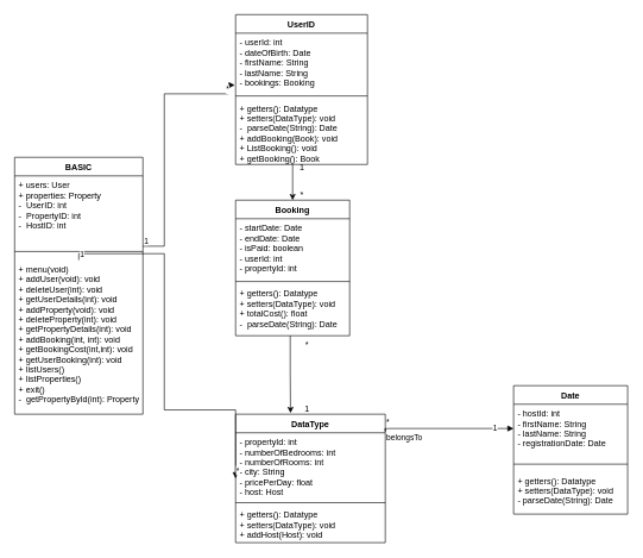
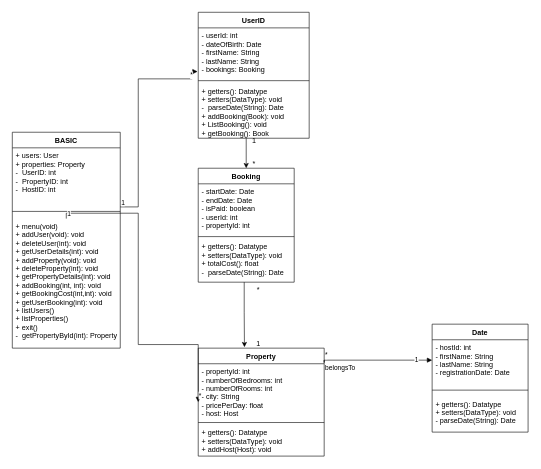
  <mxCell id="0" />
  <mxCell id="1" parent="0" />
  <mxCell id="2" value="BASIC" style="swimlane;fontStyle=1;align=center;verticalAlign=top;childLayout=stackLayout;horizontal=1;startSize=26;horizontalStack=0;resizeParent=1;resizeParentMax=0;resizeLast=0;collapsible=1;marginBottom=0;" parent="1" vertex="1"><mxGeometry x="20" y="220" width="180" height="360" as="geometry" /></mxCell>
  <mxCell id="3" value="+ users: User&#10;+ properties: Property&#10;-  UserID: int&#10;-  PropertyID: int&#10;-  HostID: int&#10;&#10;" style="text;strokeColor=none;fillColor=none;align=left;verticalAlign=top;spacingLeft=4;spacingRight=4;overflow=hidden;rotatable=0;points=[[0,0.5],[1,0.5]];portConstraint=eastwest;" parent="2" vertex="1"><mxGeometry y="26" width="180" height="94" as="geometry" /></mxCell>
  <mxCell id="4" value="" style="line;strokeWidth=1;fillColor=none;align=left;verticalAlign=middle;spacingTop=-1;spacingLeft=3;spacingRight=3;rotatable=0;labelPosition=right;points=[];portConstraint=eastwest;strokeColor=inherit;" parent="2" vertex="1"><mxGeometry y="120" width="180" height="24" as="geometry" /></mxCell>
  <mxCell id="5" value="+ menu(void)&#10;+ addUser(void): void&#10;+ deleteUser(int): void&#10;+ getUserDetails(int): void&#10;+ addProperty(void): void&#10;+ deleteProperty(int): void&#10;+ getPropertyDetails(int): void&#10;+ addBooking(int, int): void&#10;+ getBookingCost(int,int): void&#10;+ getUserBooking(int): void&#10;+ listUsers()&#10;+ listProperties()&#10;+ exit()&#10;-  getPropertyById(int): Property&#10;" style="text;strokeColor=none;fillColor=none;align=left;verticalAlign=top;spacingLeft=4;spacingRight=4;overflow=hidden;rotatable=0;points=[[0,0.5],[1,0.5]];portConstraint=eastwest;" parent="2" vertex="1"><mxGeometry y="144" width="180" height="216" as="geometry" /></mxCell>
  <mxCell id="6" value="UserID" style="swimlane;fontStyle=1;align=center;verticalAlign=top;childLayout=stackLayout;horizontal=1;startSize=26;horizontalStack=0;resizeParent=1;resizeParentMax=0;resizeLast=0;collapsible=1;marginBottom=0;" parent="1" vertex="1"><mxGeometry x="330" width="185" height="210" as="geometry" y="20" /></mxCell>
  <mxCell id="7" value="- userId: int&#10;- dateOfBirth: Date&#10;- firstName: String&#10;- lastName: String&#10;- bookings: Booking" style="text;strokeColor=none;fillColor=none;align=left;verticalAlign=top;spacingLeft=4;spacingRight=4;overflow=hidden;rotatable=0;points=[[0,0.5],[1,0.5]];portConstraint=eastwest;" parent="6" vertex="1"><mxGeometry y="26" width="185" height="84" as="geometry" /></mxCell>
  <mxCell id="8" value="" style="line;strokeWidth=1;fillColor=none;align=left;verticalAlign=middle;spacingTop=-1;spacingLeft=3;spacingRight=3;rotatable=0;labelPosition=right;points=[];portConstraint=eastwest;strokeColor=inherit;" parent="6" vertex="1"><mxGeometry y="110" width="185" height="8" as="geometry" /></mxCell>
  <mxCell id="9" value="+ getters(): Datatype&#10;+ setters(DataType): void&#10;-  parseDate(String): Date&#10;+ addBooking(Book): void&#10;+ ListBooking(): void&#10;+ getBooking(): Book&#10;&#10;&#10;&#10;" style="text;strokeColor=none;fillColor=none;align=left;verticalAlign=top;spacingLeft=4;spacingRight=4;overflow=hidden;rotatable=0;points=[[0,0.5],[1,0.5]];portConstraint=eastwest;" parent="6" vertex="1"><mxGeometry y="118" width="185" height="92" as="geometry" /></mxCell>
  <mxCell id="10" value="Booking" style="swimlane;fontStyle=1;align=center;verticalAlign=top;childLayout=stackLayout;horizontal=1;startSize=26;horizontalStack=0;resizeParent=1;resizeParentMax=0;resizeLast=0;collapsible=1;marginBottom=0;" parent="1" vertex="1"><mxGeometry x="330" y="280" width="160" height="190" as="geometry" /></mxCell>
  <mxCell id="11" value="- startDate: Date&#10;- endDate: Date&#10;- isPaid: boolean&#10;- userId: int&#10;- propertyId: int" style="text;strokeColor=none;fillColor=none;align=left;verticalAlign=top;spacingLeft=4;spacingRight=4;overflow=hidden;rotatable=0;points=[[0,0.5],[1,0.5]];portConstraint=eastwest;" parent="10" vertex="1"><mxGeometry y="26" width="160" height="84" as="geometry" /></mxCell>
  <mxCell id="12" value="" style="line;strokeWidth=1;fillColor=none;align=left;verticalAlign=middle;spacingTop=-1;spacingLeft=3;spacingRight=3;rotatable=0;labelPosition=right;points=[];portConstraint=eastwest;strokeColor=inherit;" parent="10" vertex="1"><mxGeometry y="110" width="160" height="8" as="geometry" /></mxCell>
  <mxCell id="13" value="+ getters(): Datatype&#10;+ setters(DataType): void&#10;+ totalCost(): float&#10;-  parseDate(String): Date&#10;&#10;" style="text;strokeColor=none;fillColor=none;align=left;verticalAlign=top;spacingLeft=4;spacingRight=4;overflow=hidden;rotatable=0;points=[[0,0.5],[1,0.5]];portConstraint=eastwest;" parent="10" vertex="1"><mxGeometry y="118" width="160" height="72" as="geometry" /></mxCell>
- <mxCell id="14" value="DataType" style="swimlane;fontStyle=1;align=center;verticalAlign=top;childLayout=stackLayout;horizontal=1;startSize=26;horizontalStack=0;resizeParent=1;resizeParentMax=0;resizeLast=0;collapsible=1;marginBottom=0;" parent="1" vertex="1"><mxGeometry x="330" y="580" width="210" height="180" as="geometry" /></mxCell>
+ <mxCell id="14" value="Property" style="swimlane;fontStyle=1;align=center;verticalAlign=top;childLayout=stackLayout;horizontal=1;startSize=26;horizontalStack=0;resizeParent=1;resizeParentMax=0;resizeLast=0;collapsible=1;marginBottom=0;" parent="1" vertex="1"><mxGeometry x="330" y="580" width="210" height="180" as="geometry" /></mxCell>
  <mxCell id="15" value="- propertyId: int&#10;- numberOfBedrooms: int&#10;- numberOfRooms: int&#10;- city: String&#10;- pricePerDay: float&#10;- host: Host&#10;&#10;" style="text;strokeColor=none;fillColor=none;align=left;verticalAlign=top;spacingLeft=4;spacingRight=4;overflow=hidden;rotatable=0;points=[[0,0.5],[1,0.5]];portConstraint=eastwest;" parent="14" vertex="1"><mxGeometry y="26" width="210" height="94" as="geometry" /></mxCell>
  <mxCell id="16" value="" style="line;strokeWidth=1;fillColor=none;align=left;verticalAlign=middle;spacingTop=-1;spacingLeft=3;spacingRight=3;rotatable=0;labelPosition=right;points=[];portConstraint=eastwest;strokeColor=inherit;" parent="14" vertex="1"><mxGeometry y="120" width="210" height="8" as="geometry" /></mxCell>
  <mxCell id="17" value="+ getters(): Datatype&#10;+ setters(DataType): void&#10;+ addHost(Host): void&#10;" style="text;strokeColor=none;fillColor=none;align=left;verticalAlign=top;spacingLeft=4;spacingRight=4;overflow=hidden;rotatable=0;points=[[0,0.5],[1,0.5]];portConstraint=eastwest;" parent="14" vertex="1"><mxGeometry y="128" width="210" height="52" as="geometry" /></mxCell>
  <mxCell id="18" value="Date" style="swimlane;fontStyle=1;align=center;verticalAlign=top;childLayout=stackLayout;horizontal=1;startSize=26;horizontalStack=0;resizeParent=1;resizeParentMax=0;resizeLast=0;collapsible=1;marginBottom=0;" parent="1" vertex="1"><mxGeometry x="720" y="540" width="160" height="180" as="geometry" /></mxCell>
  <mxCell id="19" value="- hostId: int&#10;- firstName: String&#10;- lastName: String&#10;- registrationDate: Date&#10;&#10;" style="text;strokeColor=none;fillColor=none;align=left;verticalAlign=top;spacingLeft=4;spacingRight=4;overflow=hidden;rotatable=0;points=[[0,0.5],[1,0.5]];portConstraint=eastwest;" parent="18" vertex="1"><mxGeometry y="26" width="160" height="74" as="geometry" /></mxCell>
  <mxCell id="20" value="" style="line;strokeWidth=1;fillColor=none;align=left;verticalAlign=middle;spacingTop=-1;spacingLeft=3;spacingRight=3;rotatable=0;labelPosition=right;points=[];portConstraint=eastwest;strokeColor=inherit;" parent="18" vertex="1"><mxGeometry y="100" width="160" height="20" as="geometry" /></mxCell>
  <mxCell id="21" value="+ getters(): Datatype&#10;+ setters(DataType): void&#10;- parseDate(String): Date&#10;&#10;&#10;" style="text;strokeColor=none;fillColor=none;align=left;verticalAlign=top;spacingLeft=4;spacingRight=4;overflow=hidden;rotatable=0;points=[[0,0.5],[1,0.5]];portConstraint=eastwest;" parent="18" vertex="1"><mxGeometry y="120" width="160" height="60" as="geometry" /></mxCell>
  <mxCell id="22" value="" style="endArrow=block;endFill=1;html=1;edgeStyle=orthogonalEdgeStyle;align=left;verticalAlign=top;rounded=0;entryX=-0.006;entryY=0.867;entryDx=0;entryDy=0;entryPerimeter=0;" parent="1" target="7" edge="1"><mxGeometry x="-1" relative="1" as="geometry"><mxPoint x="200" y="344.5" as="sourcePoint" /><mxPoint x="360" y="344.5" as="targetPoint" /><Array as="points"><mxPoint x="230" y="345" /><mxPoint x="230" y="131" /><mxPoint x="320" y="131" /></Array></mxGeometry></mxCell>
  <mxCell id="23" value="1" style="edgeLabel;resizable=0;html=1;align=left;verticalAlign=bottom;" parent="22" connectable="0" vertex="1"><mxGeometry x="-1" relative="1" as="geometry" /></mxCell>
  <mxCell id="24" value="*" style="edgeLabel;html=1;align=center;verticalAlign=middle;resizable=0;points=[];" parent="22" connectable="0" vertex="1"><mxGeometry x="0.919" y="2" relative="1" as="geometry"><mxPoint as="offset" /></mxGeometry></mxCell>
  <mxCell id="25" value="" style="endArrow=block;endFill=1;html=1;edgeStyle=orthogonalEdgeStyle;align=left;verticalAlign=top;rounded=0;entryX=0;entryY=0.68;entryDx=0;entryDy=0;entryPerimeter=0;" parent="1" source="5" target="15" edge="1"><mxGeometry x="-1" relative="1" as="geometry"><mxPoint x="210" y="354.5" as="sourcePoint" /><mxPoint x="340" y="587" as="targetPoint" /><Array as="points"><mxPoint x="230" y="355" /><mxPoint x="230" y="574" /></Array></mxGeometry></mxCell>
  <mxCell id="26" value="1" style="edgeLabel;resizable=0;html=1;align=left;verticalAlign=bottom;" parent="25" connectable="0" vertex="1"><mxGeometry x="-1" relative="1" as="geometry" /></mxCell>
  <mxCell id="27" value="*" style="edgeLabel;html=1;align=center;verticalAlign=middle;resizable=0;points=[];" parent="25" connectable="0" vertex="1"><mxGeometry x="0.956" y="2" relative="1" as="geometry"><mxPoint as="offset" /></mxGeometry></mxCell>
  <mxCell id="28" value="belongsTo" style="endArrow=block;endFill=1;html=1;edgeStyle=orthogonalEdgeStyle;align=left;verticalAlign=top;rounded=0;" parent="1" edge="1"><mxGeometry x="-1" relative="1" as="geometry"><mxPoint x="540" y="600" as="sourcePoint" /><mxPoint x="720" y="600" as="targetPoint" /><Array as="points"><mxPoint x="540" y="604" /><mxPoint x="540" y="600" /></Array></mxGeometry></mxCell>
  <mxCell id="29" value="*" style="edgeLabel;resizable=0;html=1;align=left;verticalAlign=bottom;" parent="28" connectable="0" vertex="1"><mxGeometry x="-1" relative="1" as="geometry" /></mxCell>
  <mxCell id="30" value="1" style="edgeLabel;html=1;align=center;verticalAlign=middle;resizable=0;points=[];" parent="28" vertex="1" connectable="0"><mxGeometry x="0.824" y="2" relative="1" as="geometry"><mxPoint x="-10" as="offset" /></mxGeometry></mxCell>
  <mxCell id="31" value="*" style="text;html=1;align=center;verticalAlign=middle;resizable=0;points=[];autosize=1;strokeColor=none;fillColor=none;" parent="1" vertex="1"><mxGeometry x="407.5" y="258" width="30" height="30" as="geometry" /></mxCell>
  <mxCell id="32" value="" style="endArrow=classic;html=1;rounded=0;" parent="1" target="10" edge="1"><mxGeometry width="50" height="50" relative="1" as="geometry"><mxPoint x="410" y="230" as="sourcePoint" /><mxPoint x="435" y="220" as="targetPoint" /></mxGeometry></mxCell>
  <mxCell id="33" value="1" style="text;html=1;align=center;verticalAlign=middle;resizable=0;points=[];autosize=1;strokeColor=none;fillColor=none;" parent="1" vertex="1"><mxGeometry x="407.5" y="220" width="30" height="30" as="geometry" /></mxCell>
  <mxCell id="34" value="" style="endArrow=classic;html=1;rounded=0;entryX=0.367;entryY=-0.009;entryDx=0;entryDy=0;entryPerimeter=0;" parent="1" target="14" edge="1"><mxGeometry width="50" height="50" relative="1" as="geometry"><mxPoint x="406.67" y="470" as="sourcePoint" /><mxPoint x="406.67" y="570" as="targetPoint" /><Array as="points"><mxPoint x="406.67" y="520" /></Array></mxGeometry></mxCell>
  <mxCell id="35" value="*" style="text;html=1;align=center;verticalAlign=middle;resizable=0;points=[];autosize=1;strokeColor=none;fillColor=none;" parent="1" vertex="1"><mxGeometry x="415" y="468" width="30" height="30" as="geometry" /></mxCell>
  <mxCell id="36" value="1" style="text;html=1;align=center;verticalAlign=middle;resizable=0;points=[];autosize=1;strokeColor=none;fillColor=none;" parent="1" vertex="1"><mxGeometry x="415" y="558" width="30" height="30" as="geometry" /></mxCell>
